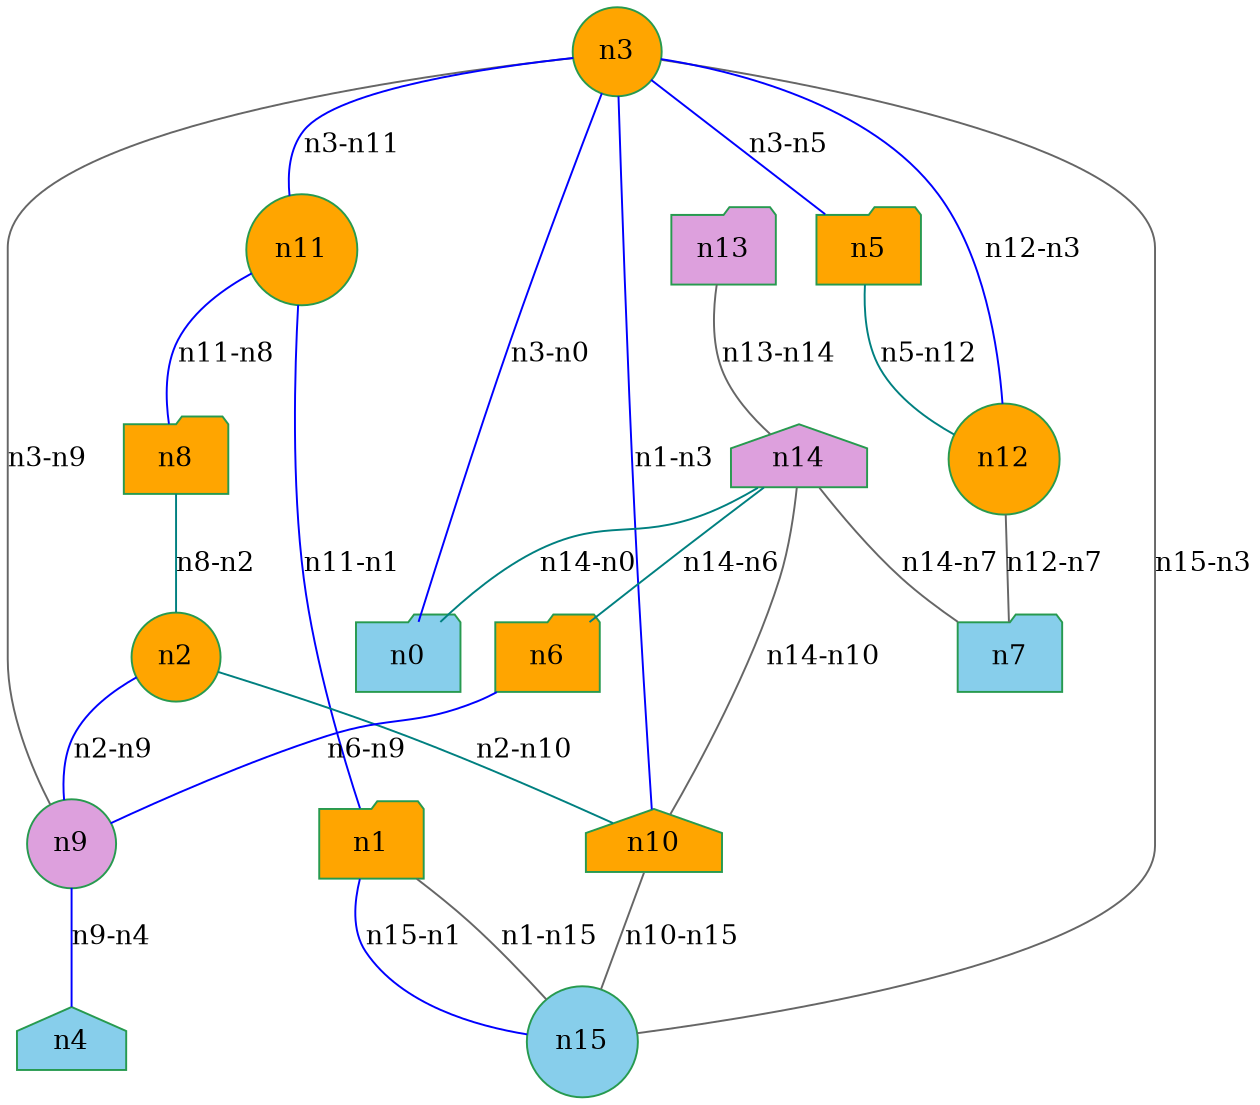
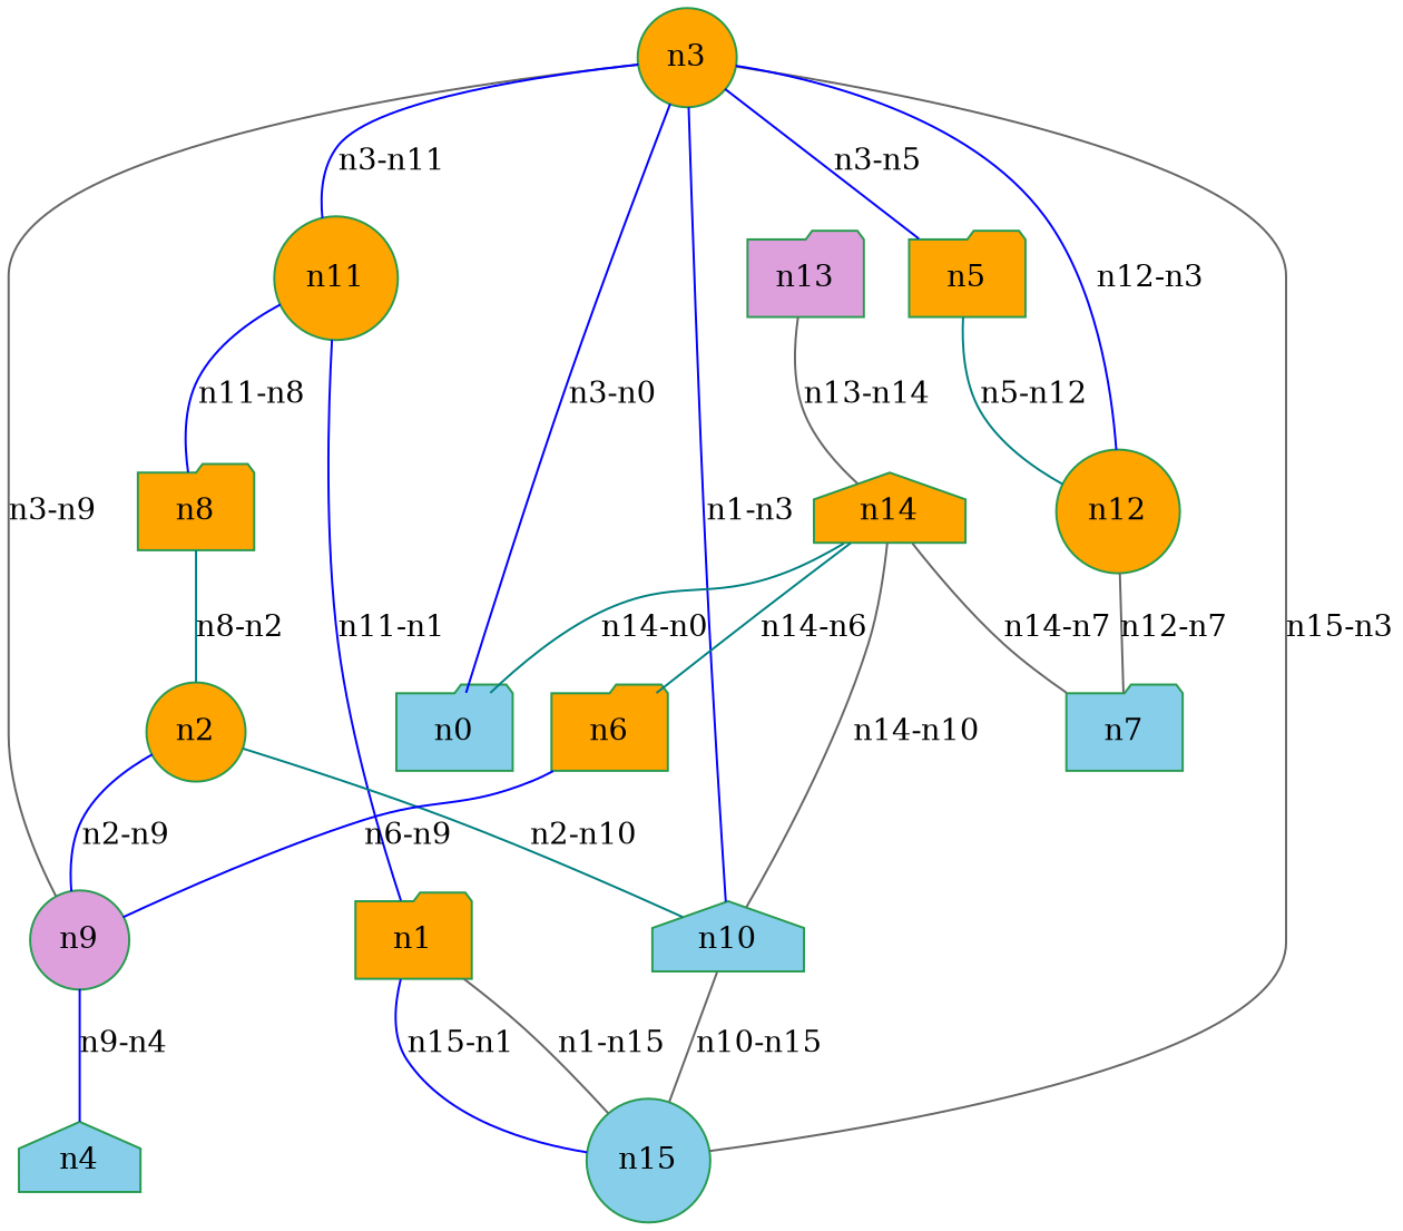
  graph {
    node [color="#279A4F" fillcolor=orange shape=folder style=filled]
    edge [color=blue]
    n1 [fillcolor=skyblue label=n0]
    n2 [label=n1]
    n3 [fillcolor=skyblue label=n15 shape=circle]
    n4 [label=n3 shape=circle]
    n5 [fillcolor=plum label=n9 shape=circle]
    n6 [label=n5]
    n7 [label=n11 shape=circle]
    n8 [label=n2 shape=circle]
-   n9 [label=n10 shape=house]
+   n9 [fillcolor=skyblue label=n10 shape=house]
    n10 [fillcolor=skyblue label=n4 shape=house]
    n11 [label=n12 shape=circle]
    n12 [label=n8]
    n13 [fillcolor=skyblue label=n7]
    n14 [label=n6]
    n15 [fillcolor=plum label=n13]
-   n16 [fillcolor=plum label=n14 shape=house]
+   n16 [label=n14 shape=house]
    n2 -- n3 [color=gray40 label="n1-n15"]
    n3 -- n2 [label="n15-n1"]
    n3 -- n4 [color=gray40 label="n15-n3"]
    n4 -- n1 [label="n3-n0"]
    n4 -- n5 [color=gray40 label="n3-n9"]
    n4 -- n6 [label="n3-n5"]
    n4 -- n7 [label="n3-n11"]
    n5 -- n10 [label="n9-n4"]
    n6 -- n11 [color=teal label="n5-n12"]
    n7 -- n2 [label="n11-n1"]
    n7 -- n12 [label="n11-n8"]
    n8 -- n5 [label="n2-n9"]
    n8 -- n9 [color=teal label="n2-n10"]
    n9 -- n3 [color=gray40 label="n10-n15"]
    n9 -- n4 [label="n1-n3"]
    n11 -- n4 [label="n12-n3"]
    n11 -- n13 [color=gray40 label="n12-n7"]
    n12 -- n8 [color=teal label="n8-n2"]
    n14 -- n5 [label="n6-n9"]
    n15 -- n16 [color=gray40 label="n13-n14"]
    n16 -- n1 [color=teal label="n14-n0"]
    n16 -- n9 [color=gray40 label="n14-n10"]
    n16 -- n13 [color=gray40 label="n14-n7"]
    n16 -- n14 [color=teal label="n14-n6"]
  }
